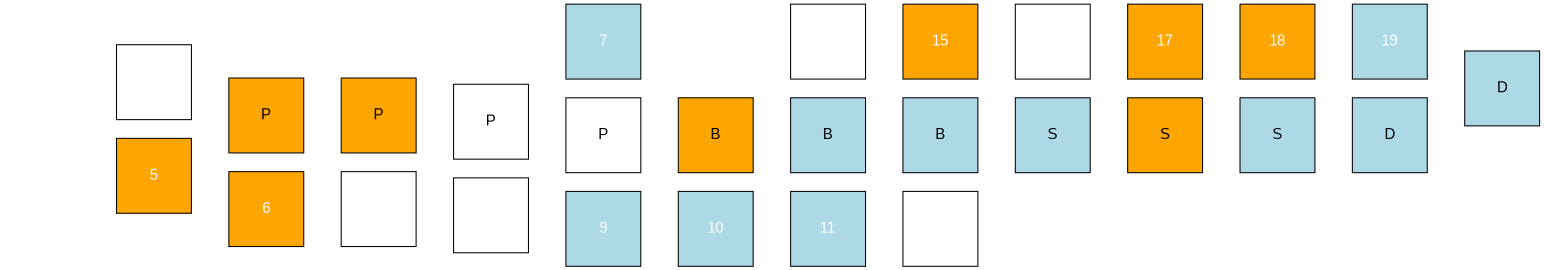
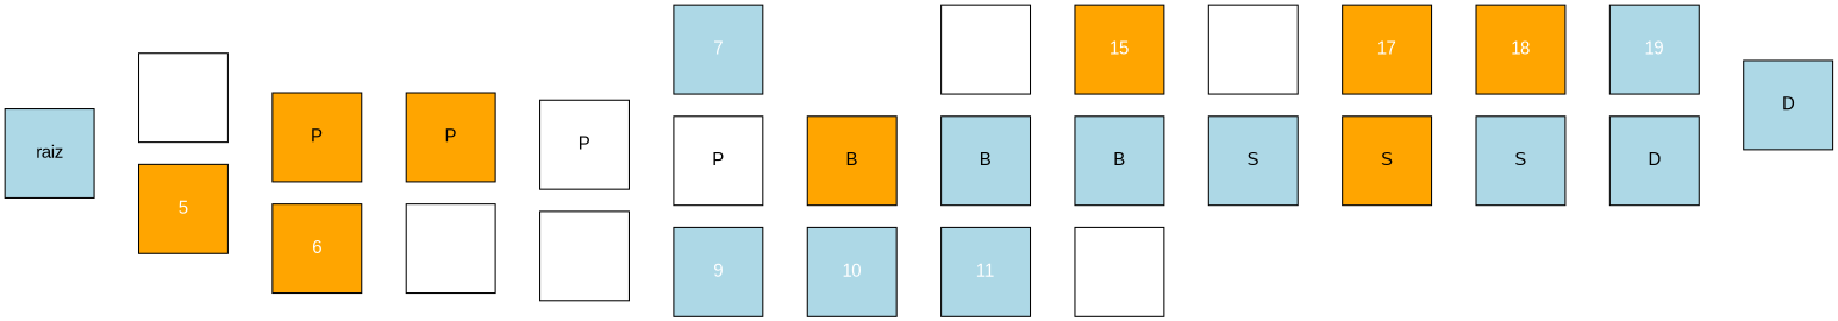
  digraph {
    fontname="Arial Black"
    fontsize="25pt"
    rankdir=LR
    node [fillcolor=lightblue fontname=Arial shape=box style=filled fontcolor="#FFFFFF"]
    edge [style=invis dir=back]
+   raiz [height=1 width=1 fontcolor=""]
    n2 [fillcolor=white height=1 label=5 width=1]
    n3 [fillcolor=orange height=1 label=5 width=1]
    n4 [height=1 label=7 width=1]
    n5 [fillcolor=orange height=1 label=P width=1 fontcolor=""]
    n6 [fillcolor=white height=1 label=8 width=1]
    n7 [fillcolor=orange height=1 label=B width=1 fontcolor=""]
    n8 [fillcolor=orange height=1 label=15 width=1]
    n9 [height=1 label=B width=1 fontcolor=""]
    n10 [fillcolor=white height=1 label=16 width=1]
    n11 [height=1 label=S width=1 fontcolor=""]
    n12 [fillcolor=orange height=1 label=17 width=1]
    n13 [fillcolor=orange height=1 label=S width=1 fontcolor=""]
    n14 [fillcolor=orange height=1 label=18 width=1]
    n15 [height=1 label=S width=1 fontcolor=""]
    n16 [height=1 label=19 width=1]
    n17 [height=1 label=D width=1 fontcolor=""]
    n18 [height=1 label=D width=1 fontcolor=""]
    n19 [fillcolor=orange height=1 label=6 width=1]
    n20 [fillcolor=white height=1 label=7 width=1]
    n21 [fillcolor=orange height=1 label=P width=1 fontcolor=""]
    n22 [fillcolor=white height=1 label=8 width=1]
    n23 [fillcolor=white height=1 label=P width=1 fontcolor=""]
    n24 [height=1 label=9 width=1]
    n25 [fillcolor=white height=1 label=P width=1 fontcolor=""]
    n26 [height=1 label=10 width=1]
    n27 [height=1 label=11 width=1]
    n28 [height=1 label=B width=1 fontcolor=""]
    n29 [fillcolor=white height=1 label=20 width=1]
+   raiz -> n2 [dir=""]
+   raiz -> n3 [dir=""]
    n2 -> n4
    n2 -> n5
    n3 -> n5
    n3 -> n19
    n4 -> n6
    n4 -> n7
    n5 -> n21
    n6 -> n8
    n6 -> n9
    n7 -> n28
    n8 -> n10
    n8 -> n11
    n10 -> n12
    n10 -> n13
    n11 -> n13
    n12 -> n14
    n12 -> n15
    n13 -> n15
    n14 -> n16
    n14 -> n17
    n15 -> n17
    n16 -> n18
    n17 -> n18
    n19 -> n20
    n19 -> n21
    n20 -> n22
    n20 -> n23
    n21 -> n23
    n22 -> n24
    n22 -> n25
    n23 -> n25
    n24 -> n7
    n24 -> n26
    n26 -> n27
    n26 -> n28
    n27 -> n9
    n27 -> n29
    n29 -> n11
  }
